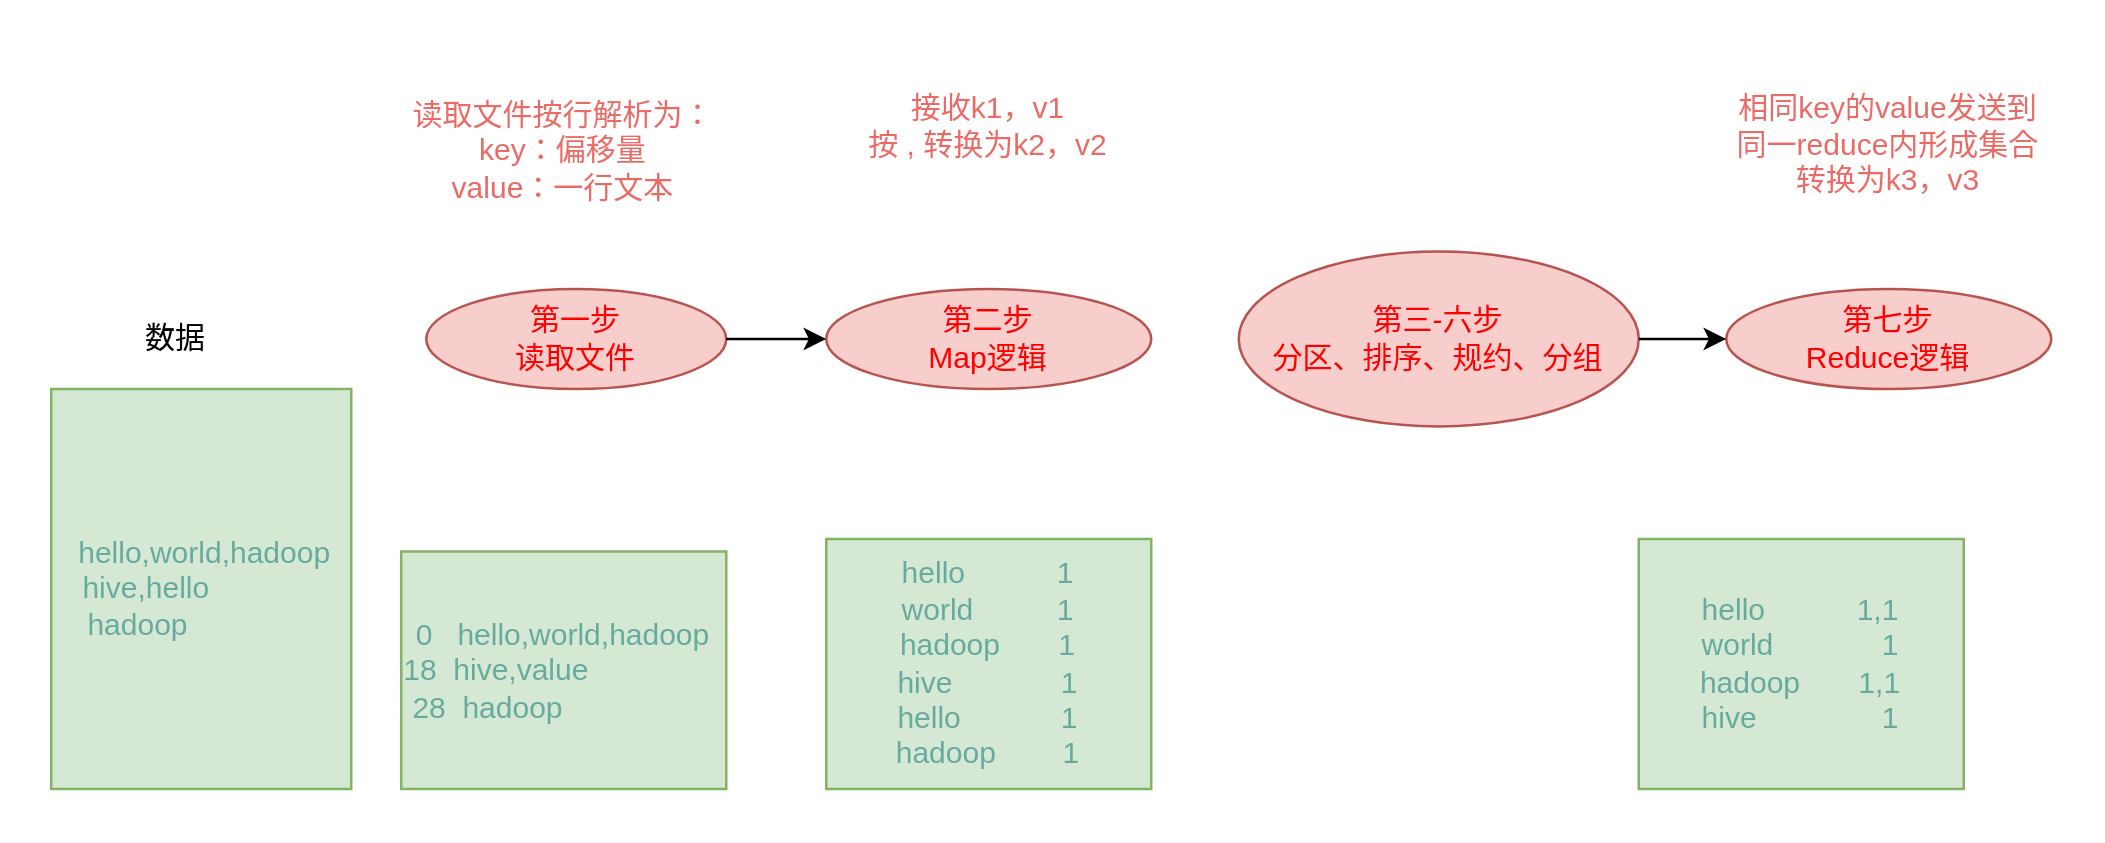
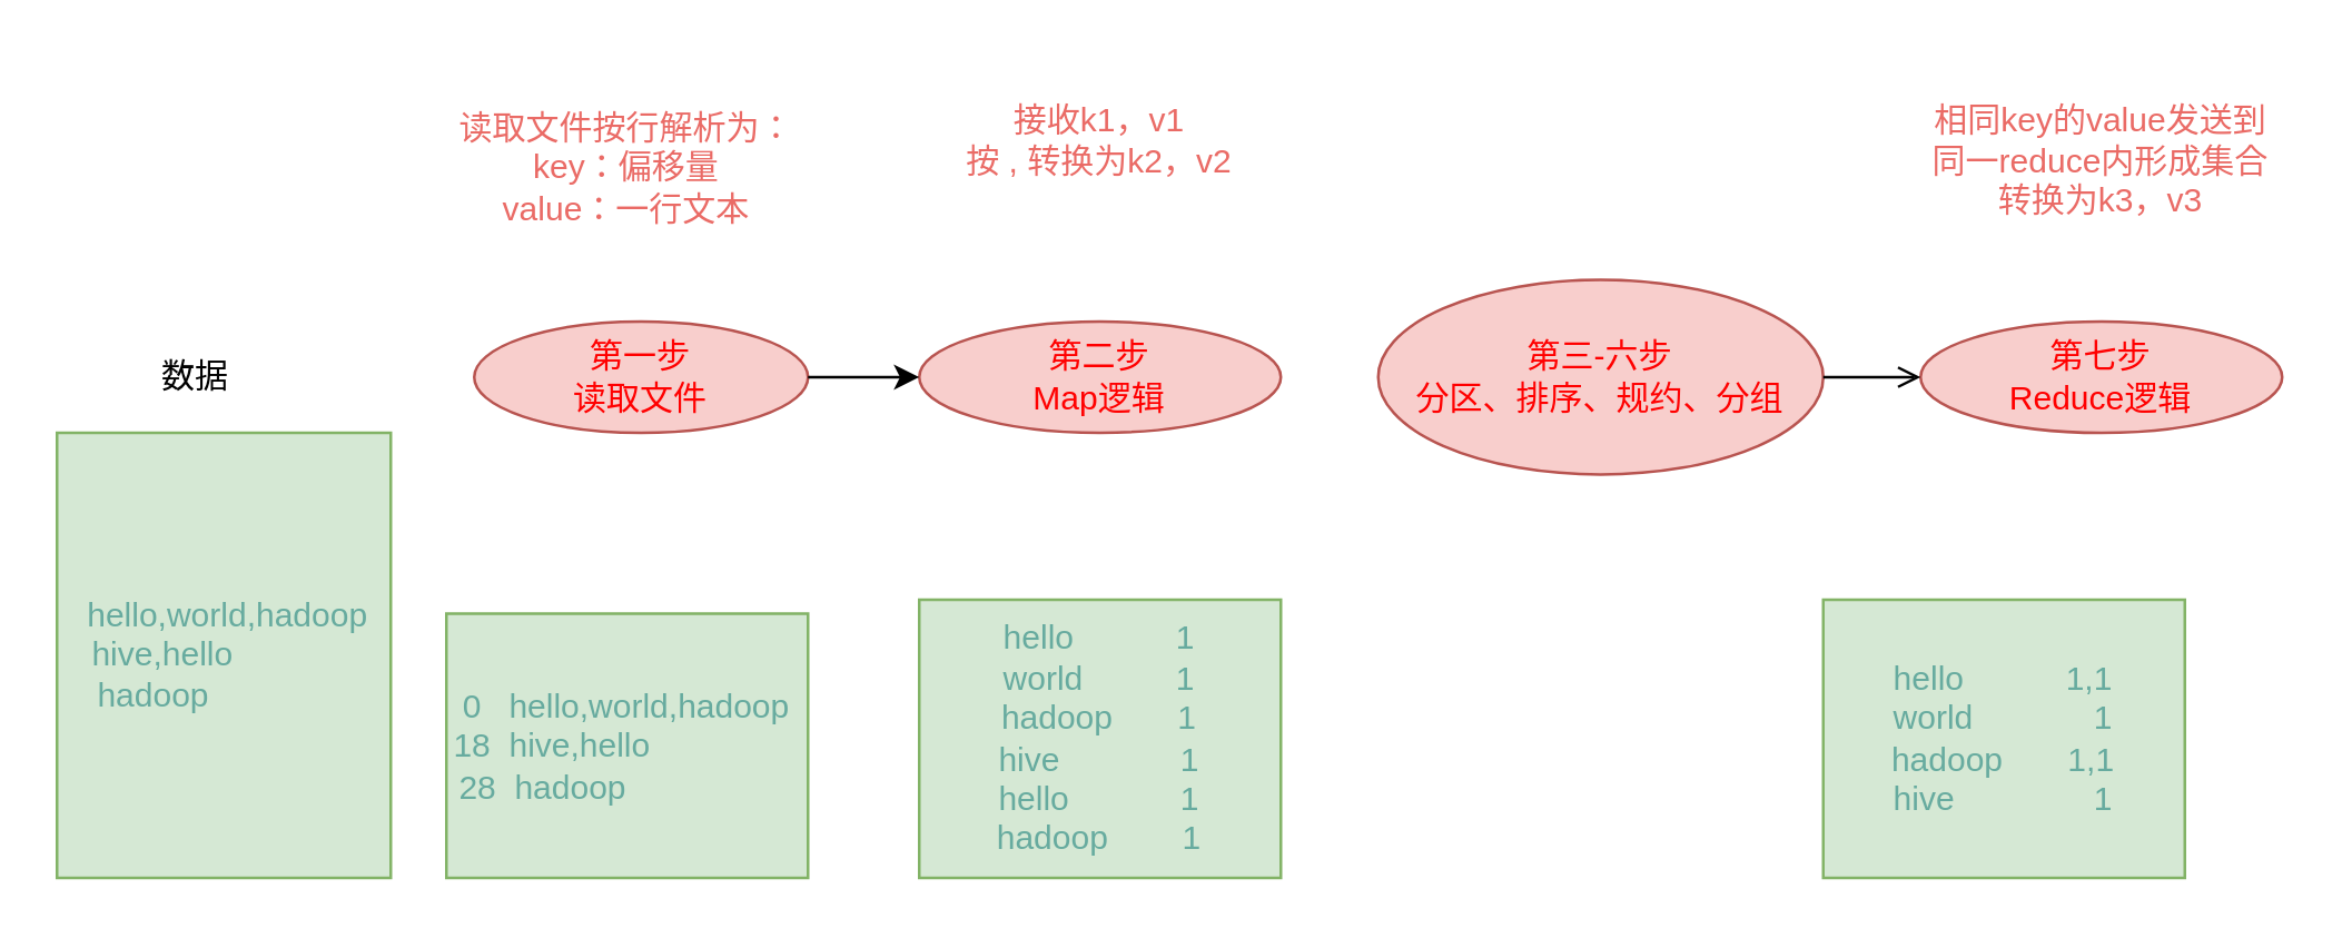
  <mxCell id="0" />
  <mxCell id="1" parent="0" />
  <mxCell id="2" value="数据" style="text;html=1;strokeColor=none;fillColor=none;align=center;verticalAlign=middle;whiteSpace=wrap;rounded=0;" vertex="1" parent="1"><mxGeometry x="50" y="125" width="40" height="20" as="geometry" /></mxCell>
  <mxCell id="3" value="&amp;nbsp;hello,world,hadoop&lt;br&gt;hive,hello&amp;nbsp; &amp;nbsp; &amp;nbsp; &amp;nbsp; &amp;nbsp; &amp;nbsp; &amp;nbsp; &amp;nbsp;hadoop&amp;nbsp; &amp;nbsp; &amp;nbsp; &amp;nbsp; &amp;nbsp; &amp;nbsp; &amp;nbsp; &amp;nbsp;&amp;nbsp;" style="rounded=0;whiteSpace=wrap;html=1;fillColor=#d5e8d4;strokeColor=#82b366;fontColor=#67AB9F;" vertex="1" parent="1"><mxGeometry x="20" y="155" width="120" height="160" as="geometry" /></mxCell>
  <mxCell id="4" value="第一步&lt;br&gt;读取文件" style="ellipse;whiteSpace=wrap;html=1;fillColor=#f8cecc;strokeColor=#b85450;fontColor=#FF0000;" vertex="1" parent="1"><mxGeometry x="170" y="115" width="120" height="40" as="geometry" /></mxCell>
  <mxCell id="5" value="&lt;span style=&quot;text-align: left ; white-space: nowrap&quot;&gt;&lt;br&gt;读取文件按行解析为：&lt;br&gt;key：偏移量&lt;br&gt;value：一行文本&lt;br&gt;&lt;/span&gt;&lt;span style=&quot;text-align: left ; white-space: nowrap&quot;&gt;&lt;br&gt;&lt;/span&gt;" style="text;html=1;align=center;verticalAlign=middle;whiteSpace=wrap;rounded=0;fontColor=#EA6B66;" vertex="1" parent="1"><mxGeometry x="160" y="30" width="130" height="60" as="geometry" /></mxCell>
- <mxCell id="6" value="0&amp;nbsp; &amp;nbsp;hello,world,hadoop&lt;br&gt;18&amp;nbsp; hive,value&amp;nbsp; &amp;nbsp; &amp;nbsp; &amp;nbsp; &amp;nbsp; &amp;nbsp; &amp;nbsp; &amp;nbsp;&amp;nbsp;&lt;br&gt;28&amp;nbsp; hadoop&amp;nbsp; &amp;nbsp; &amp;nbsp; &amp;nbsp; &amp;nbsp; &amp;nbsp; &amp;nbsp; &amp;nbsp; &amp;nbsp;&amp;nbsp;" style="rounded=0;whiteSpace=wrap;html=1;fillColor=#d5e8d4;strokeColor=#82b366;fontColor=#67AB9F;" vertex="1" parent="1"><mxGeometry x="160" y="220" width="130" height="95" as="geometry" /></mxCell>
+ <mxCell id="6" value="0&amp;nbsp; &amp;nbsp;hello,world,hadoop&lt;br&gt;18&amp;nbsp; hive,hello&amp;nbsp; &amp;nbsp; &amp;nbsp; &amp;nbsp; &amp;nbsp; &amp;nbsp; &amp;nbsp; &amp;nbsp;&amp;nbsp;&lt;br&gt;28&amp;nbsp; hadoop&amp;nbsp; &amp;nbsp; &amp;nbsp; &amp;nbsp; &amp;nbsp; &amp;nbsp; &amp;nbsp; &amp;nbsp; &amp;nbsp;&amp;nbsp;" style="rounded=0;whiteSpace=wrap;html=1;fillColor=#d5e8d4;strokeColor=#82b366;fontColor=#67AB9F;" vertex="1" parent="1"><mxGeometry x="160" y="220" width="130" height="95" as="geometry" /></mxCell>
  <mxCell id="7" value="第二步&lt;br&gt;Map逻辑" style="ellipse;whiteSpace=wrap;html=1;fillColor=#f8cecc;strokeColor=#b85450;fontColor=#FF0000;" vertex="1" parent="1"><mxGeometry x="330" y="115" width="130" height="40" as="geometry" /></mxCell>
  <mxCell id="8" value="&lt;span style=&quot;text-align: left ; white-space: nowrap&quot;&gt;接收k1，v1&lt;br&gt;按 , 转换为k2，v2&lt;br&gt;&lt;/span&gt;" style="text;html=1;align=center;verticalAlign=middle;whiteSpace=wrap;rounded=0;fontColor=#EA6B66;" vertex="1" parent="1"><mxGeometry x="330" y="20" width="130" height="60" as="geometry" /></mxCell>
  <mxCell id="9" value="hello&amp;nbsp; &amp;nbsp; &amp;nbsp; &amp;nbsp; &amp;nbsp; &amp;nbsp;1&lt;br&gt;world&amp;nbsp; &amp;nbsp; &amp;nbsp; &amp;nbsp; &amp;nbsp; 1&lt;br&gt;hadoop&amp;nbsp; &amp;nbsp; &amp;nbsp; &amp;nbsp;1&lt;br&gt;hive&amp;nbsp; &amp;nbsp; &amp;nbsp; &amp;nbsp; &amp;nbsp; &amp;nbsp; &amp;nbsp;1&lt;br&gt;hello&amp;nbsp; &amp;nbsp; &amp;nbsp; &amp;nbsp; &amp;nbsp; &amp;nbsp; 1&lt;br&gt;hadoop&amp;nbsp; &amp;nbsp; &amp;nbsp; &amp;nbsp; 1" style="rounded=0;whiteSpace=wrap;html=1;fillColor=#d5e8d4;strokeColor=#82b366;fontColor=#67AB9F;" vertex="1" parent="1"><mxGeometry x="330" y="215" width="130" height="100" as="geometry" /></mxCell>
  <mxCell id="10" value="第三-六步&lt;br&gt;分区、排序、规约、分组" style="ellipse;whiteSpace=wrap;html=1;fillColor=#f8cecc;strokeColor=#b85450;fontColor=#FF0000;" vertex="1" parent="1"><mxGeometry x="495" y="100" width="160" height="70" as="geometry" /></mxCell>
  <mxCell id="11" value="第七步&lt;br&gt;Reduce逻辑" style="ellipse;whiteSpace=wrap;html=1;fillColor=#f8cecc;strokeColor=#b85450;fontColor=#FF0000;" vertex="1" parent="1"><mxGeometry x="690" y="115" width="130" height="40" as="geometry" /></mxCell>
  <mxCell id="12" value="hello&amp;nbsp; &amp;nbsp; &amp;nbsp; &amp;nbsp; &amp;nbsp; &amp;nbsp;1,1&lt;br&gt;world&amp;nbsp; &amp;nbsp; &amp;nbsp; &amp;nbsp; &amp;nbsp; &amp;nbsp; &amp;nbsp;1&lt;br&gt;hadoop&amp;nbsp; &amp;nbsp; &amp;nbsp; &amp;nbsp;1,1&lt;br&gt;hive&amp;nbsp; &amp;nbsp; &amp;nbsp; &amp;nbsp; &amp;nbsp; &amp;nbsp; &amp;nbsp; &amp;nbsp;1" style="rounded=0;whiteSpace=wrap;html=1;fillColor=#d5e8d4;strokeColor=#82b366;fontColor=#67AB9F;" vertex="1" parent="1"><mxGeometry x="655" y="215" width="130" height="100" as="geometry" /></mxCell>
  <mxCell id="13" value="&lt;span style=&quot;text-align: left ; white-space: nowrap&quot;&gt;&lt;br&gt;&lt;/span&gt;&lt;span style=&quot;text-align: left ; white-space: nowrap&quot;&gt;相同key的value发送到&lt;/span&gt;&lt;br style=&quot;text-align: left ; white-space: nowrap&quot;&gt;&lt;span style=&quot;text-align: left ; white-space: nowrap&quot;&gt;同一reduce内形成集合&lt;/span&gt;&lt;br style=&quot;text-align: left ; white-space: nowrap&quot;&gt;&lt;span style=&quot;text-align: left ; white-space: nowrap&quot;&gt;转换为k3，v3&lt;br&gt;&lt;/span&gt;" style="text;html=1;align=center;verticalAlign=middle;whiteSpace=wrap;rounded=0;fontColor=#EA6B66;" vertex="1" parent="1"><mxGeometry x="690" y="20" width="130" height="60" as="geometry" /></mxCell>
  <mxCell id="14" value="" style="endArrow=classic;html=1;fontColor=#EA6B66;exitX=1;exitY=0.5;exitDx=0;exitDy=0;entryX=0;entryY=0.5;entryDx=0;entryDy=0;" edge="1" parent="1" source="4" target="7"><mxGeometry width="50" height="50" relative="1" as="geometry"><mxPoint x="310" y="130" as="sourcePoint" /><mxPoint x="360" y="80" as="targetPoint" /></mxGeometry></mxCell>
- <mxCell id="15" value="" style="endArrow=classic;html=1;fontColor=#EA6B66;exitX=1;exitY=0.5;exitDx=0;exitDy=0;entryX=0;entryY=0.5;entryDx=0;entryDy=0;" edge="1" parent="1" source="10" target="11"><mxGeometry width="50" height="50" relative="1" as="geometry"><mxPoint x="580" y="230" as="sourcePoint" /><mxPoint x="630" y="180" as="targetPoint" /></mxGeometry></mxCell>
+ <mxCell id="15" value="" style="endArrow=open;html=1;fontColor=#EA6B66;exitX=1;exitY=0.5;exitDx=0;exitDy=0;entryX=0;entryY=0.5;entryDx=0;entryDy=0;" edge="1" parent="1" source="10" target="11"><mxGeometry width="50" height="50" relative="1" as="geometry"><mxPoint x="580" y="230" as="sourcePoint" /><mxPoint x="630" y="180" as="targetPoint" /></mxGeometry></mxCell>
